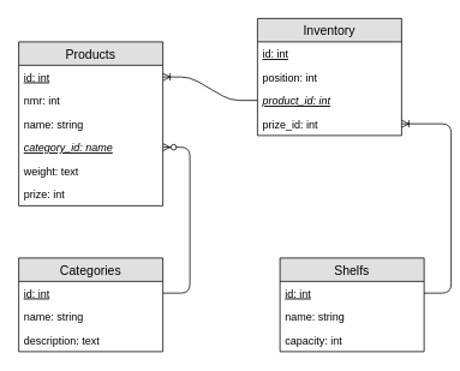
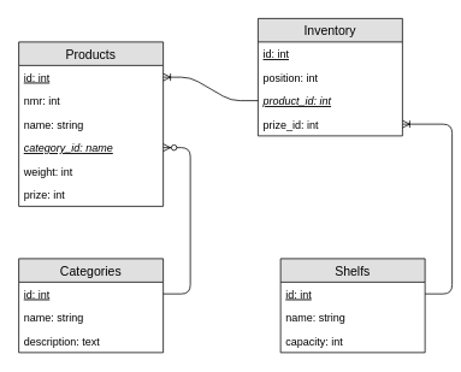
  <mxCell id="0" />
  <mxCell id="1" parent="0" />
  <mxCell id="2" value="Products" style="swimlane;fontStyle=0;childLayout=stackLayout;horizontal=1;startSize=26;fillColor=#e0e0e0;horizontalStack=0;resizeParent=1;resizeParentMax=0;resizeLast=0;collapsible=1;marginBottom=0;swimlaneFillColor=#ffffff;align=center;fontSize=14;" parent="1" vertex="1"><mxGeometry x="20" y="46" width="160" height="182" as="geometry" /></mxCell>
  <mxCell id="3" value="id: int" style="text;strokeColor=none;fillColor=none;spacingLeft=4;spacingRight=4;overflow=hidden;rotatable=0;points=[[0,0.5],[1,0.5]];portConstraint=eastwest;fontSize=12;fontStyle=4" parent="2" vertex="1"><mxGeometry y="26" width="160" height="26" as="geometry" /></mxCell>
  <mxCell id="4" value="nmr: int" style="text;strokeColor=none;fillColor=none;spacingLeft=4;spacingRight=4;overflow=hidden;rotatable=0;points=[[0,0.5],[1,0.5]];portConstraint=eastwest;fontSize=12;" parent="2" vertex="1"><mxGeometry y="52" width="160" height="26" as="geometry" /></mxCell>
  <mxCell id="5" value="name: string" style="text;strokeColor=none;fillColor=none;spacingLeft=4;spacingRight=4;overflow=hidden;rotatable=0;points=[[0,0.5],[1,0.5]];portConstraint=eastwest;fontSize=12;" parent="2" vertex="1"><mxGeometry y="78" width="160" height="26" as="geometry" /></mxCell>
  <mxCell id="6" value="category_id: name" style="text;strokeColor=none;fillColor=none;spacingLeft=4;spacingRight=4;overflow=hidden;rotatable=0;points=[[0,0.5],[1,0.5]];portConstraint=eastwest;fontSize=12;fontStyle=6" parent="2" vertex="1"><mxGeometry y="104" width="160" height="26" as="geometry" /></mxCell>
- <mxCell id="7" value="weight: text" style="text;strokeColor=none;fillColor=none;spacingLeft=4;spacingRight=4;overflow=hidden;rotatable=0;points=[[0,0.5],[1,0.5]];portConstraint=eastwest;fontSize=12;" parent="2" vertex="1"><mxGeometry y="130" width="160" height="26" as="geometry" /></mxCell>
+ <mxCell id="7" value="weight: int" style="text;strokeColor=none;fillColor=none;spacingLeft=4;spacingRight=4;overflow=hidden;rotatable=0;points=[[0,0.5],[1,0.5]];portConstraint=eastwest;fontSize=12;" parent="2" vertex="1"><mxGeometry y="130" width="160" height="26" as="geometry" /></mxCell>
  <mxCell id="8" value="prize: int" style="text;strokeColor=none;fillColor=none;spacingLeft=4;spacingRight=4;overflow=hidden;rotatable=0;points=[[0,0.5],[1,0.5]];portConstraint=eastwest;fontSize=12;" parent="2" vertex="1"><mxGeometry y="156" width="160" height="26" as="geometry" /></mxCell>
  <mxCell id="9" value="Inventory" style="swimlane;fontStyle=0;childLayout=stackLayout;horizontal=1;startSize=26;fillColor=#e0e0e0;horizontalStack=0;resizeParent=1;resizeParentMax=0;resizeLast=0;collapsible=1;marginBottom=0;swimlaneFillColor=#ffffff;align=center;fontSize=14;" parent="1" vertex="1"><mxGeometry x="285" y="20" width="160" height="130" as="geometry" /></mxCell>
  <mxCell id="10" value="id: int" style="text;strokeColor=none;fillColor=none;spacingLeft=4;spacingRight=4;overflow=hidden;rotatable=0;points=[[0,0.5],[1,0.5]];portConstraint=eastwest;fontSize=12;fontStyle=4" parent="9" vertex="1"><mxGeometry y="26" width="160" height="26" as="geometry" /></mxCell>
  <mxCell id="11" value="position: int" style="text;strokeColor=none;fillColor=none;spacingLeft=4;spacingRight=4;overflow=hidden;rotatable=0;points=[[0,0.5],[1,0.5]];portConstraint=eastwest;fontSize=12;fontStyle=0" parent="9" vertex="1"><mxGeometry y="52" width="160" height="26" as="geometry" /></mxCell>
  <mxCell id="12" value="product_id: int" style="text;strokeColor=none;fillColor=none;spacingLeft=4;spacingRight=4;overflow=hidden;rotatable=0;points=[[0,0.5],[1,0.5]];portConstraint=eastwest;fontSize=12;fontStyle=6" parent="9" vertex="1"><mxGeometry y="78" width="160" height="26" as="geometry" /></mxCell>
  <mxCell id="13" value="prize_id: int" style="text;strokeColor=none;fillColor=none;spacingLeft=4;spacingRight=4;overflow=hidden;rotatable=0;points=[[0,0.5],[1,0.5]];portConstraint=eastwest;fontSize=12;" parent="9" vertex="1"><mxGeometry y="104" width="160" height="26" as="geometry" /></mxCell>
  <mxCell id="14" value="" style="edgeStyle=entityRelationEdgeStyle;fontSize=12;html=1;endArrow=ERoneToMany;" parent="1" source="12" target="3" edge="1"><mxGeometry width="100" height="100" relative="1" as="geometry"><mxPoint x="60" y="356" as="sourcePoint" /><mxPoint x="260" y="86" as="targetPoint" /></mxGeometry></mxCell>
  <mxCell id="15" value="Categories" style="swimlane;fontStyle=0;childLayout=stackLayout;horizontal=1;startSize=26;fillColor=#e0e0e0;horizontalStack=0;resizeParent=1;resizeParentMax=0;resizeLast=0;collapsible=1;marginBottom=0;swimlaneFillColor=#ffffff;align=center;fontSize=14;" parent="1" vertex="1"><mxGeometry x="20" y="286" width="160" height="104" as="geometry" /></mxCell>
  <mxCell id="16" value="id: int" style="text;strokeColor=none;fillColor=none;spacingLeft=4;spacingRight=4;overflow=hidden;rotatable=0;points=[[0,0.5],[1,0.5]];portConstraint=eastwest;fontSize=12;fontStyle=4" parent="15" vertex="1"><mxGeometry y="26" width="160" height="26" as="geometry" /></mxCell>
  <mxCell id="17" value="name: string" style="text;strokeColor=none;fillColor=none;spacingLeft=4;spacingRight=4;overflow=hidden;rotatable=0;points=[[0,0.5],[1,0.5]];portConstraint=eastwest;fontSize=12;" parent="15" vertex="1"><mxGeometry y="52" width="160" height="26" as="geometry" /></mxCell>
  <mxCell id="18" value="description: text" style="text;strokeColor=none;fillColor=none;spacingLeft=4;spacingRight=4;overflow=hidden;rotatable=0;points=[[0,0.5],[1,0.5]];portConstraint=eastwest;fontSize=12;" parent="15" vertex="1"><mxGeometry y="78" width="160" height="26" as="geometry" /></mxCell>
  <mxCell id="19" value="" style="edgeStyle=entityRelationEdgeStyle;fontSize=12;html=1;endArrow=ERzeroToMany;endFill=1;" parent="1" source="16" target="6" edge="1"><mxGeometry width="100" height="100" relative="1" as="geometry"><mxPoint x="30" y="526" as="sourcePoint" /><mxPoint x="130" y="426" as="targetPoint" /></mxGeometry></mxCell>
  <mxCell id="20" value="Shelfs" style="swimlane;fontStyle=0;childLayout=stackLayout;horizontal=1;startSize=26;fillColor=#e0e0e0;horizontalStack=0;resizeParent=1;resizeParentMax=0;resizeLast=0;collapsible=1;marginBottom=0;swimlaneFillColor=#ffffff;align=center;fontSize=14;" parent="1" vertex="1"><mxGeometry x="310" y="286" width="160" height="104" as="geometry" /></mxCell>
  <mxCell id="21" value="id: int" style="text;strokeColor=none;fillColor=none;spacingLeft=4;spacingRight=4;overflow=hidden;rotatable=0;points=[[0,0.5],[1,0.5]];portConstraint=eastwest;fontSize=12;fontStyle=4" parent="20" vertex="1"><mxGeometry y="26" width="160" height="26" as="geometry" /></mxCell>
  <mxCell id="22" value="name: string" style="text;strokeColor=none;fillColor=none;spacingLeft=4;spacingRight=4;overflow=hidden;rotatable=0;points=[[0,0.5],[1,0.5]];portConstraint=eastwest;fontSize=12;" parent="20" vertex="1"><mxGeometry y="52" width="160" height="26" as="geometry" /></mxCell>
  <mxCell id="23" value="capacity: int" style="text;strokeColor=none;fillColor=none;spacingLeft=4;spacingRight=4;overflow=hidden;rotatable=0;points=[[0,0.5],[1,0.5]];portConstraint=eastwest;fontSize=12;" parent="20" vertex="1"><mxGeometry y="78" width="160" height="26" as="geometry" /></mxCell>
  <mxCell id="24" value="" style="edgeStyle=entityRelationEdgeStyle;fontSize=12;html=1;endArrow=ERoneToMany;" parent="1" source="21" target="13" edge="1"><mxGeometry width="100" height="100" relative="1" as="geometry"><mxPoint x="510" y="296" as="sourcePoint" /><mxPoint x="560" y="246" as="targetPoint" /></mxGeometry></mxCell>
